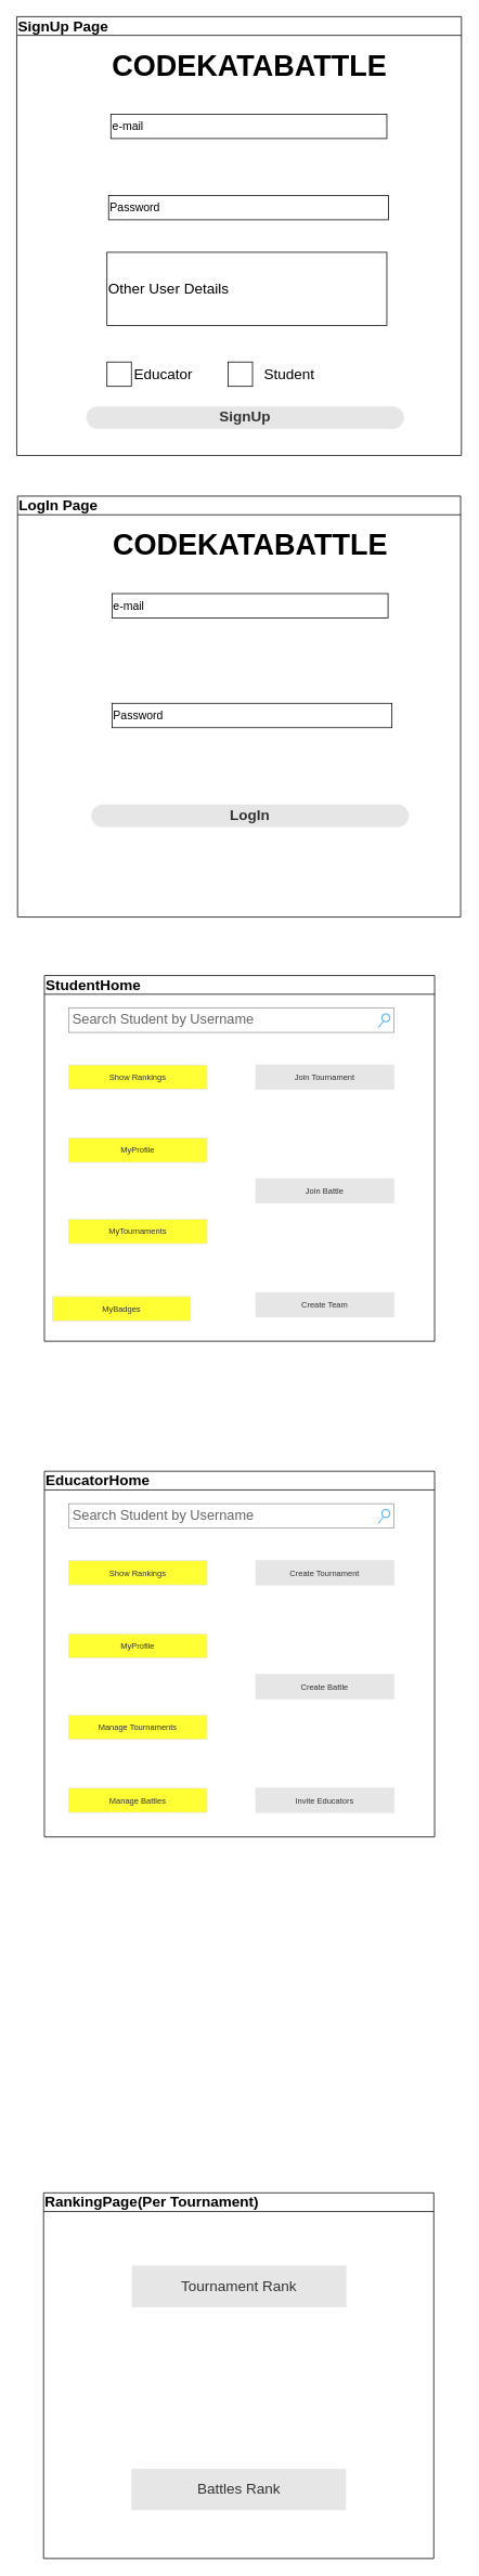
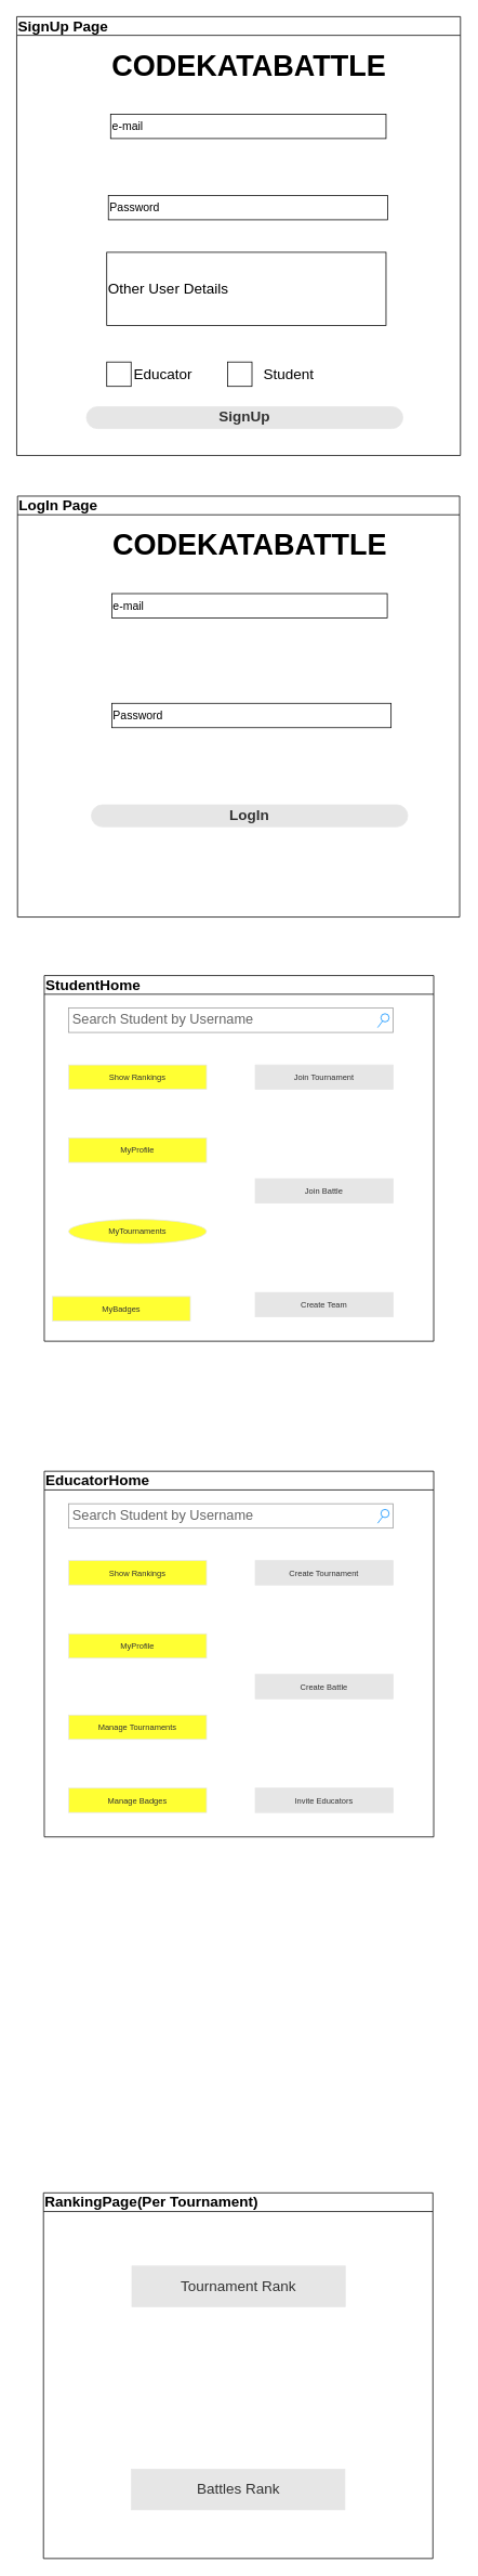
  <mxCell id="0" />
  <mxCell id="1" parent="0" />
  <mxCell id="2" value="&lt;font style=&quot;font-size: 18px;&quot;&gt;SignUp Page&lt;/font&gt;" style="swimlane;whiteSpace=wrap;html=1;align=left;" vertex="1" parent="1"><mxGeometry x="20" y="20" width="547" height="540" as="geometry" /></mxCell>
  <mxCell id="3" value="&lt;font style=&quot;font-size: 14px;&quot;&gt;e-mail&lt;/font&gt;" style="rounded=0;whiteSpace=wrap;html=1;align=left;" vertex="1" parent="2"><mxGeometry x="115.75" y="120" width="339.5" height="30" as="geometry" /></mxCell>
  <mxCell id="4" value="&lt;b&gt;&lt;font style=&quot;font-size: 36px;&quot;&gt;CODEKATABATTLE&lt;/font&gt;&lt;/b&gt;" style="text;html=1;align=center;verticalAlign=middle;resizable=0;points=[];autosize=1;strokeColor=none;fillColor=none;" vertex="1" parent="2"><mxGeometry x="106" y="30" width="360" height="60" as="geometry" /></mxCell>
  <mxCell id="5" value="&lt;font style=&quot;font-size: 18px;&quot;&gt;&lt;b style=&quot;&quot;&gt;SignUp&lt;/b&gt;&lt;/font&gt;" style="rounded=1;html=1;shadow=0;dashed=0;whiteSpace=wrap;fontSize=10;fillColor=#E6E6E6;align=center;strokeColor=#E6E6E6;fontColor=#333333;arcSize=50;" vertex="1" parent="2"><mxGeometry x="86" y="480" width="390" height="26.88" as="geometry" /></mxCell>
  <mxCell id="6" value="&lt;font style=&quot;font-size: 14px;&quot;&gt;Password&lt;/font&gt;" style="rounded=0;whiteSpace=wrap;html=1;align=left;" vertex="1" parent="2"><mxGeometry x="113" y="220" width="344.25" height="30" as="geometry" /></mxCell>
  <mxCell id="7" value="" style="whiteSpace=wrap;html=1;aspect=fixed;" vertex="1" parent="2"><mxGeometry x="111" y="425" width="30" height="30" as="geometry" /></mxCell>
  <mxCell id="8" value="&lt;font style=&quot;font-size: 18px;&quot;&gt;Educator&lt;/font&gt;" style="text;html=1;align=center;verticalAlign=middle;resizable=0;points=[];autosize=1;strokeColor=none;fillColor=none;" vertex="1" parent="2"><mxGeometry x="130" y="420" width="100" height="40" as="geometry" /></mxCell>
  <mxCell id="9" value="&lt;font style=&quot;font-size: 18px;&quot;&gt;Student&lt;/font&gt;" style="text;html=1;align=center;verticalAlign=middle;resizable=0;points=[];autosize=1;strokeColor=none;fillColor=none;" vertex="1" parent="2"><mxGeometry x="290" y="420" width="90" height="40" as="geometry" /></mxCell>
  <mxCell id="10" value="&lt;font style=&quot;font-size: 18px;&quot;&gt;Other User Details&lt;/font&gt;" style="rounded=0;whiteSpace=wrap;html=1;align=left;" vertex="1" parent="2"><mxGeometry x="111" y="290" width="344.25" height="90" as="geometry" /></mxCell>
  <mxCell id="11" value="" style="whiteSpace=wrap;html=1;aspect=fixed;" vertex="1" parent="2"><mxGeometry x="260" y="425" width="30" height="30" as="geometry" /></mxCell>
  <mxCell id="12" value="&lt;font style=&quot;font-size: 18px;&quot;&gt;LogIn Page&lt;/font&gt;" style="swimlane;whiteSpace=wrap;html=1;align=left;" vertex="1" parent="1"><mxGeometry x="21" y="610" width="545" height="518" as="geometry" /></mxCell>
  <mxCell id="13" value="&lt;font style=&quot;font-size: 14px;&quot;&gt;e-mail&lt;/font&gt;" style="rounded=0;whiteSpace=wrap;html=1;align=left;" vertex="1" parent="12"><mxGeometry x="116.25" y="120" width="339.5" height="30" as="geometry" /></mxCell>
  <mxCell id="14" value="&lt;b&gt;&lt;font style=&quot;font-size: 36px;&quot;&gt;CODEKATABATTLE&lt;/font&gt;&lt;/b&gt;" style="text;html=1;align=center;verticalAlign=middle;resizable=0;points=[];autosize=1;strokeColor=none;fillColor=none;" vertex="1" parent="12"><mxGeometry x="106" y="30" width="360" height="60" as="geometry" /></mxCell>
  <mxCell id="15" value="&lt;font style=&quot;font-size: 18px;&quot;&gt;&lt;b style=&quot;&quot;&gt;LogIn&lt;/b&gt;&lt;/font&gt;" style="rounded=1;html=1;shadow=0;dashed=0;whiteSpace=wrap;fontSize=10;fillColor=#E6E6E6;align=center;strokeColor=#E6E6E6;fontColor=#333333;arcSize=50;" vertex="1" parent="12"><mxGeometry x="91" y="380" width="390" height="26.88" as="geometry" /></mxCell>
  <mxCell id="16" value="&lt;font style=&quot;font-size: 14px;&quot;&gt;Password&lt;/font&gt;" style="rounded=0;whiteSpace=wrap;html=1;align=left;" vertex="1" parent="12"><mxGeometry x="116.25" y="255" width="344.25" height="30" as="geometry" /></mxCell>
  <mxCell id="17" value="&lt;font style=&quot;font-size: 18px;&quot;&gt;StudentHome&lt;/font&gt;" style="swimlane;whiteSpace=wrap;html=1;align=left;" vertex="1" parent="1"><mxGeometry x="54" y="1200" width="480" height="450" as="geometry" /></mxCell>
  <mxCell id="18" value="Search Student by Username" style="strokeWidth=1;shadow=0;dashed=0;align=center;html=1;shape=mxgraph.mockup.forms.searchBox;strokeColor=#999999;mainText=;strokeColor2=#008cff;fontColor=#666666;fontSize=17;align=left;spacingLeft=3;whiteSpace=wrap;" vertex="1" parent="17"><mxGeometry x="30" y="40" width="400" height="30" as="geometry" /></mxCell>
  <mxCell id="19" value="Join Tournament" style="rounded=1;html=1;shadow=0;dashed=0;whiteSpace=wrap;fontSize=10;fillColor=#E6E6E6;align=center;strokeColor=#E6E6E6;fontColor=#333333;arcSize=0;" vertex="1" parent="17"><mxGeometry x="260" y="110" width="170" height="30" as="geometry" /></mxCell>
  <mxCell id="20" value="Create Team" style="rounded=1;html=1;shadow=0;dashed=0;whiteSpace=wrap;fontSize=10;fillColor=#E6E6E6;align=center;strokeColor=#E6E6E6;fontColor=#333333;arcSize=0;" vertex="1" parent="17"><mxGeometry x="260" y="390" width="170" height="30" as="geometry" /></mxCell>
  <mxCell id="21" value="Join Battle" style="rounded=1;html=1;shadow=0;dashed=0;whiteSpace=wrap;fontSize=10;fillColor=#E6E6E6;align=center;strokeColor=#E6E6E6;fontColor=#333333;arcSize=0;" vertex="1" parent="17"><mxGeometry x="260" y="250" width="170" height="30" as="geometry" /></mxCell>
  <mxCell id="22" value="Show Rankings" style="rounded=1;html=1;shadow=0;dashed=0;whiteSpace=wrap;fontSize=10;fillColor=#FFFF33;align=center;strokeColor=#E6E6E6;fontColor=#333333;arcSize=0;" vertex="1" parent="17"><mxGeometry x="30" y="110" width="170" height="30" as="geometry" /></mxCell>
- <mxCell id="23" value="MyTournaments" style="rounded=1;html=1;shadow=0;dashed=0;whiteSpace=wrap;fontSize=10;fillColor=#FFFF33;align=center;strokeColor=#E6E6E6;fontColor=#333333;arcSize=0;" vertex="1" parent="17"><mxGeometry x="30" y="300" width="170" height="30" as="geometry" /></mxCell>
+ <mxCell id="23" value="MyTournaments" style="ellipse;html=1;shadow=0;dashed=0;whiteSpace=wrap;fontSize=10;fillColor=#FFFF33;align=center;strokeColor=#E6E6E6;fontColor=#333333;arcSize=0;" vertex="1" parent="17"><mxGeometry x="30" y="300" width="170" height="30" as="geometry" /></mxCell>
  <mxCell id="24" value="MyBadges" style="rounded=1;html=1;shadow=0;dashed=0;whiteSpace=wrap;fontSize=10;fillColor=#FFFF33;align=center;strokeColor=#E6E6E6;fontColor=#333333;arcSize=0;" vertex="1" parent="17"><mxGeometry x="10" y="395" width="170" height="30" as="geometry" /></mxCell>
  <mxCell id="25" value="MyProfile" style="rounded=1;html=1;shadow=0;dashed=0;whiteSpace=wrap;fontSize=10;fillColor=#FFFF33;align=center;strokeColor=#E6E6E6;fontColor=#333333;arcSize=0;" vertex="1" parent="17"><mxGeometry x="30" y="200" width="170" height="30" as="geometry" /></mxCell>
  <mxCell id="26" value="&lt;font style=&quot;font-size: 18px;&quot;&gt;EducatorHome&lt;/font&gt;" style="swimlane;whiteSpace=wrap;html=1;align=left;" vertex="1" parent="1"><mxGeometry x="54" y="1810" width="480" height="450" as="geometry" /></mxCell>
  <mxCell id="27" value="Search Student by Username" style="strokeWidth=1;shadow=0;dashed=0;align=center;html=1;shape=mxgraph.mockup.forms.searchBox;strokeColor=#999999;mainText=;strokeColor2=#008cff;fontColor=#666666;fontSize=17;align=left;spacingLeft=3;whiteSpace=wrap;" vertex="1" parent="26"><mxGeometry x="30" y="40" width="400" height="30" as="geometry" /></mxCell>
  <mxCell id="28" value="Create Tournament" style="rounded=1;html=1;shadow=0;dashed=0;whiteSpace=wrap;fontSize=10;fillColor=#E6E6E6;align=center;strokeColor=#E6E6E6;fontColor=#333333;arcSize=0;" vertex="1" parent="26"><mxGeometry x="260" y="110" width="170" height="30" as="geometry" /></mxCell>
  <mxCell id="29" value="Invite Educators" style="rounded=1;html=1;shadow=0;dashed=0;whiteSpace=wrap;fontSize=10;fillColor=#E6E6E6;align=center;strokeColor=#E6E6E6;fontColor=#333333;arcSize=0;" vertex="1" parent="26"><mxGeometry x="260" y="390" width="170" height="30" as="geometry" /></mxCell>
  <mxCell id="30" value="Create Battle" style="rounded=1;html=1;shadow=0;dashed=0;whiteSpace=wrap;fontSize=10;fillColor=#E6E6E6;align=center;strokeColor=#E6E6E6;fontColor=#333333;arcSize=0;" vertex="1" parent="26"><mxGeometry x="260" y="250" width="170" height="30" as="geometry" /></mxCell>
  <mxCell id="31" value="Show Rankings" style="rounded=1;html=1;shadow=0;dashed=0;whiteSpace=wrap;fontSize=10;fillColor=#FFFF33;align=center;strokeColor=#E6E6E6;fontColor=#333333;arcSize=0;" vertex="1" parent="26"><mxGeometry x="30" y="110" width="170" height="30" as="geometry" /></mxCell>
  <mxCell id="32" value="Manage Tournaments" style="rounded=1;html=1;shadow=0;dashed=0;whiteSpace=wrap;fontSize=10;fillColor=#FFFF33;align=center;strokeColor=#E6E6E6;fontColor=#333333;arcSize=0;" vertex="1" parent="26"><mxGeometry x="30" y="300" width="170" height="30" as="geometry" /></mxCell>
- <mxCell id="33" value="Manage Battles" style="rounded=1;html=1;shadow=0;dashed=0;whiteSpace=wrap;fontSize=10;fillColor=#FFFF33;align=center;strokeColor=#E6E6E6;fontColor=#333333;arcSize=0;" vertex="1" parent="26"><mxGeometry x="30" y="390" width="170" height="30" as="geometry" /></mxCell>
+ <mxCell id="33" value="Manage Badges" style="rounded=1;html=1;shadow=0;dashed=0;whiteSpace=wrap;fontSize=10;fillColor=#FFFF33;align=center;strokeColor=#E6E6E6;fontColor=#333333;arcSize=0;" vertex="1" parent="26"><mxGeometry x="30" y="390" width="170" height="30" as="geometry" /></mxCell>
  <mxCell id="34" value="MyProfile" style="rounded=1;html=1;shadow=0;dashed=0;whiteSpace=wrap;fontSize=10;fillColor=#FFFF33;align=center;strokeColor=#E6E6E6;fontColor=#333333;arcSize=0;" vertex="1" parent="26"><mxGeometry x="30" y="200" width="170" height="30" as="geometry" /></mxCell>
  <mxCell id="35" value="&lt;font style=&quot;font-size: 18px;&quot;&gt;RankingPage(Per Tournament)&lt;/font&gt;" style="swimlane;whiteSpace=wrap;html=1;align=left;" vertex="1" parent="1"><mxGeometry x="53" y="2698" width="480" height="450" as="geometry" /></mxCell>
  <mxCell id="36" value="&lt;font style=&quot;font-size: 18px;&quot;&gt;Tournament Rank&lt;/font&gt;" style="rounded=1;html=1;shadow=0;dashed=0;whiteSpace=wrap;fontSize=10;fillColor=#E6E6E6;align=center;strokeColor=#E6E6E6;fontColor=#333333;arcSize=0;" vertex="1" parent="35"><mxGeometry x="109" y="90" width="263" height="50" as="geometry" /></mxCell>
  <mxCell id="37" value="&lt;font style=&quot;font-size: 18px;&quot;&gt;Battles Rank&lt;/font&gt;" style="rounded=1;html=1;shadow=0;dashed=0;whiteSpace=wrap;fontSize=10;fillColor=#E6E6E6;align=center;strokeColor=#E6E6E6;fontColor=#333333;arcSize=0;" vertex="1" parent="35"><mxGeometry x="108.5" y="340" width="263" height="50" as="geometry" /></mxCell>
